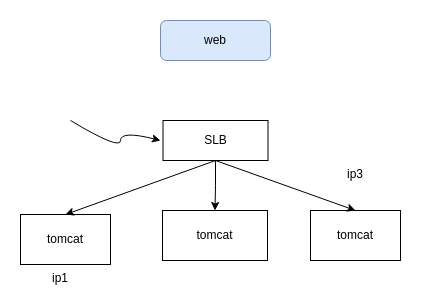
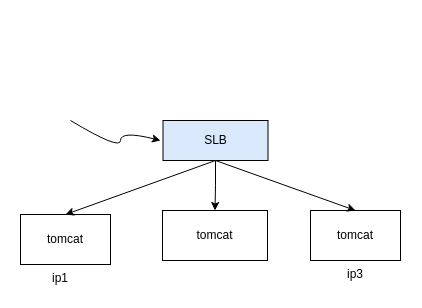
  <mxCell id="0" />
  <mxCell id="1" parent="0" />
- <mxCell id="2" value="web" style="rounded=1;whiteSpace=wrap;html=1;fillColor=#dae8fc;strokeColor=#6c8ebf;" vertex="1" parent="1"><mxGeometry x="160" y="20" width="110" height="40" as="geometry" /></mxCell>
  <mxCell id="3" style="edgeStyle=orthogonalEdgeStyle;rounded=0;orthogonalLoop=1;jettySize=auto;html=1;exitX=0.5;exitY=1;exitDx=0;exitDy=0;entryX=0.5;entryY=0;entryDx=0;entryDy=0;" edge="1" parent="1" source="4" target="6"><mxGeometry relative="1" as="geometry" /></mxCell>
- <mxCell id="4" value="SLB" style="rounded=0;whiteSpace=wrap;html=1;" vertex="1" parent="1"><mxGeometry x="162.5" y="120" width="105" height="40" as="geometry" /></mxCell>
+ <mxCell id="4" value="SLB" style="rounded=0;whiteSpace=wrap;html=1;fillColor=#dae8fc;" vertex="1" parent="1"><mxGeometry x="162.5" y="120" width="105" height="40" as="geometry" /></mxCell>
  <mxCell id="5" value="tomcat" style="rounded=0;whiteSpace=wrap;html=1;" vertex="1" parent="1"><mxGeometry x="20" y="214" width="90" height="50" as="geometry" /></mxCell>
  <mxCell id="6" value="tomcat" style="rounded=0;whiteSpace=wrap;html=1;" vertex="1" parent="1"><mxGeometry x="162" y="210" width="105" height="50" as="geometry" /></mxCell>
  <mxCell id="7" value="tomcat" style="rounded=0;whiteSpace=wrap;html=1;" vertex="1" parent="1"><mxGeometry x="310" y="210" width="90" height="50" as="geometry" /></mxCell>
  <mxCell id="8" value="" style="endArrow=classic;html=1;exitX=0.5;exitY=1;exitDx=0;exitDy=0;entryX=0.5;entryY=0;entryDx=0;entryDy=0;" edge="1" parent="1" source="4" target="5"><mxGeometry width="50" height="50" relative="1" as="geometry"><mxPoint x="20" y="330" as="sourcePoint" /><mxPoint x="70" y="280" as="targetPoint" /><Array as="points" /></mxGeometry></mxCell>
  <mxCell id="9" value="" style="endArrow=classic;html=1;exitX=0.5;exitY=1;exitDx=0;exitDy=0;entryX=0.5;entryY=0;entryDx=0;entryDy=0;" edge="1" parent="1" source="4" target="7"><mxGeometry width="50" height="50" relative="1" as="geometry"><mxPoint x="340" y="180" as="sourcePoint" /><mxPoint x="390" y="130" as="targetPoint" /></mxGeometry></mxCell>
  <mxCell id="10" value="ip1" style="text;html=1;strokeColor=none;fillColor=none;align=center;verticalAlign=middle;whiteSpace=wrap;rounded=0;" vertex="1" parent="1"><mxGeometry x="40" y="270" width="40" height="16" as="geometry" /></mxCell>
- <mxCell id="11" value="ip3" style="text;html=1;strokeColor=none;fillColor=none;align=center;verticalAlign=middle;whiteSpace=wrap;rounded=0;" vertex="1" parent="1"><mxGeometry x="335" y="164" width="40" height="20" as="geometry" /></mxCell>
+ <mxCell id="11" value="ip3" style="text;html=1;strokeColor=none;fillColor=none;align=center;verticalAlign=middle;whiteSpace=wrap;rounded=0;" vertex="1" parent="1"><mxGeometry x="335" y="264" width="40" height="20" as="geometry" /></mxCell>
  <mxCell id="12" value="" style="curved=1;endArrow=classic;html=1;" edge="1" parent="1"><mxGeometry width="50" height="50" relative="1" as="geometry"><mxPoint x="70" y="120" as="sourcePoint" /><mxPoint x="160" y="140" as="targetPoint" /><Array as="points"><mxPoint x="120" y="150" /><mxPoint x="120" y="130" /></Array></mxGeometry></mxCell>
